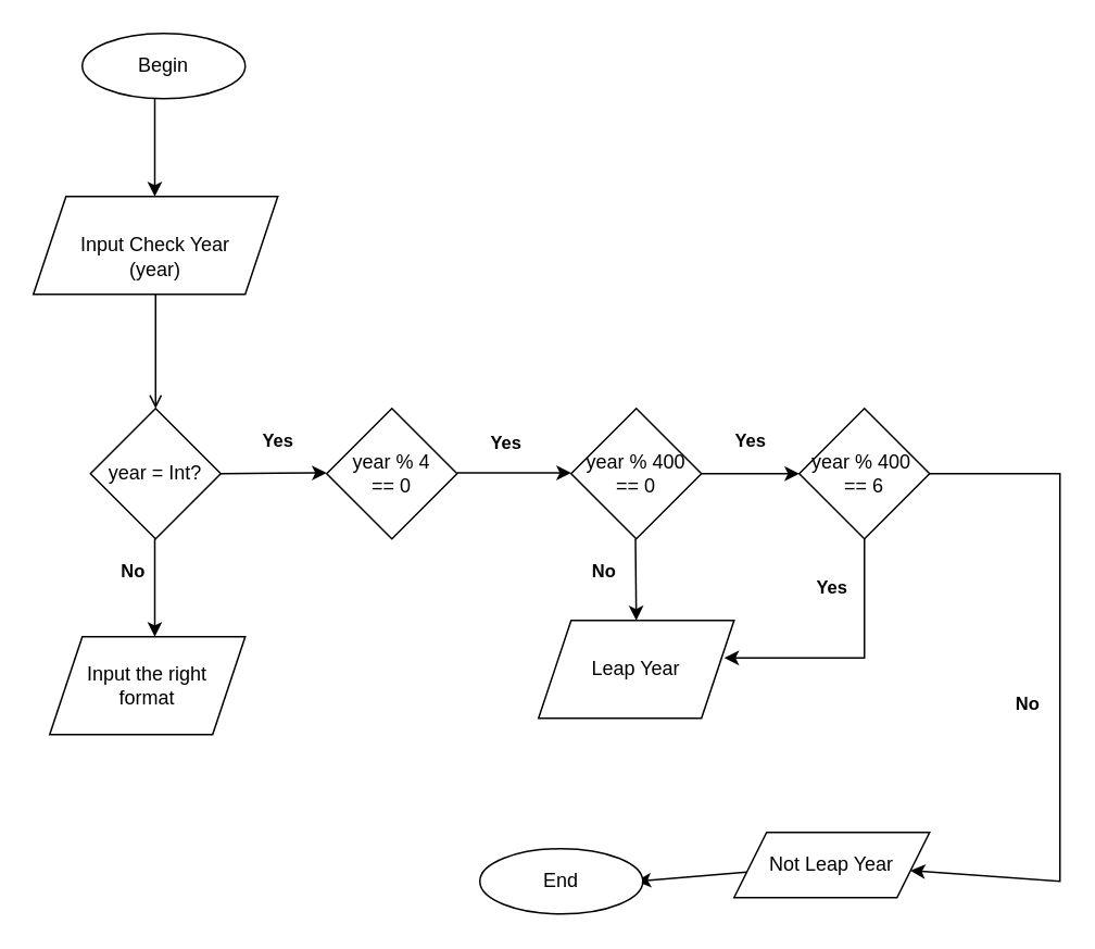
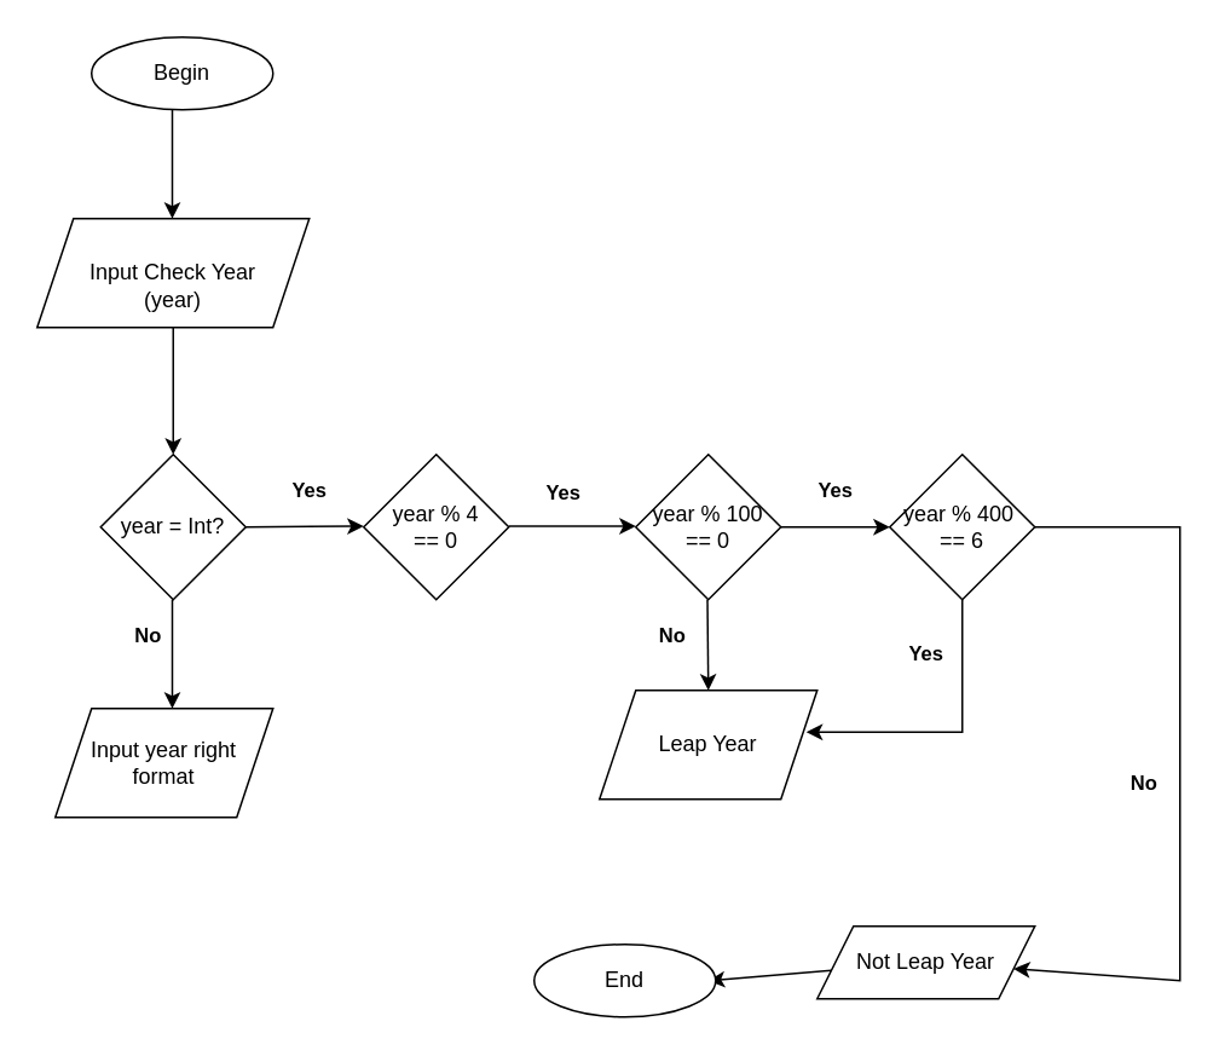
  <mxCell id="0" />
  <mxCell id="1" parent="0" />
  <mxCell id="2" value="Begin" style="ellipse;whiteSpace=wrap;html=1;" vertex="1" parent="1"><mxGeometry x="50" y="20" width="100" height="40" as="geometry" /></mxCell>
- <mxCell id="3" style="edgeStyle=orthogonalEdgeStyle;rounded=0;orthogonalLoop=1;jettySize=auto;html=1;exitX=0.5;exitY=1;exitDx=0;exitDy=0;entryX=0.5;entryY=0;entryDx=0;entryDy=0;endArrow=open;" edge="1" parent="1" source="4" target="5"><mxGeometry relative="1" as="geometry"><Array as="points"><mxPoint x="95" y="180" /></Array></mxGeometry></mxCell>
+ <mxCell id="3" style="edgeStyle=orthogonalEdgeStyle;rounded=0;orthogonalLoop=1;jettySize=auto;html=1;exitX=0.5;exitY=1;exitDx=0;exitDy=0;entryX=0.5;entryY=0;entryDx=0;entryDy=0;" edge="1" parent="1" source="4" target="5"><mxGeometry relative="1" as="geometry"><Array as="points"><mxPoint x="95" y="180" /></Array></mxGeometry></mxCell>
  <mxCell id="4" value="&lt;br&gt;Input Check Year&lt;br&gt;(year)" style="shape=parallelogram;perimeter=parallelogramPerimeter;whiteSpace=wrap;html=1;fixedSize=1;" vertex="1" parent="1"><mxGeometry x="20" y="120" width="150" height="60" as="geometry" /></mxCell>
  <mxCell id="5" value="year = Int?" style="rhombus;whiteSpace=wrap;html=1;" vertex="1" parent="1"><mxGeometry x="55" y="250" width="80" height="80" as="geometry" /></mxCell>
  <mxCell id="6" value="year % 4&lt;br&gt;== 0" style="rhombus;whiteSpace=wrap;html=1;" vertex="1" parent="1"><mxGeometry x="200" y="250" width="80" height="80" as="geometry" /></mxCell>
- <mxCell id="7" value="year % 400&lt;br&gt;== 0" style="rhombus;whiteSpace=wrap;html=1;" vertex="1" parent="1"><mxGeometry x="350" y="250" width="80" height="80" as="geometry" /></mxCell>
+ <mxCell id="7" value="year % 100&lt;br&gt;== 0" style="rhombus;whiteSpace=wrap;html=1;" vertex="1" parent="1"><mxGeometry x="350" y="250" width="80" height="80" as="geometry" /></mxCell>
  <mxCell id="8" value="year % 400&amp;nbsp;&lt;br&gt;== 6" style="rhombus;whiteSpace=wrap;html=1;" vertex="1" parent="1"><mxGeometry x="490" y="250" width="80" height="80" as="geometry" /></mxCell>
  <mxCell id="9" value="Leap Year" style="shape=parallelogram;perimeter=parallelogramPerimeter;whiteSpace=wrap;html=1;fixedSize=1;" vertex="1" parent="1"><mxGeometry x="330" y="380" width="120" height="60" as="geometry" /></mxCell>
  <mxCell id="10" value="Yes" style="endArrow=classic;html=1;rounded=0;fontStyle=1" edge="1" parent="1"><mxGeometry x="-0.143" y="20" width="50" height="50" relative="1" as="geometry"><mxPoint x="280" y="289.5" as="sourcePoint" /><mxPoint x="350" y="289.5" as="targetPoint" /><Array as="points"><mxPoint x="300" y="289.5" /></Array><mxPoint y="1" as="offset" /></mxGeometry></mxCell>
  <mxCell id="11" value="Yes" style="endArrow=classic;html=1;rounded=0;exitX=1;exitY=0.5;exitDx=0;exitDy=0;fontStyle=1;align=center;" edge="1" parent="1" source="5"><mxGeometry x="0.082" y="20" width="50" height="50" relative="1" as="geometry"><mxPoint x="140" y="289.5" as="sourcePoint" /><mxPoint x="200" y="289.5" as="targetPoint" /><mxPoint as="offset" /></mxGeometry></mxCell>
  <mxCell id="12" value="No" style="endArrow=classic;html=1;rounded=0;fontStyle=1" edge="1" parent="1"><mxGeometry x="-0.2" y="-20" width="50" height="50" relative="1" as="geometry"><mxPoint x="389.5" y="330" as="sourcePoint" /><mxPoint x="390" y="380" as="targetPoint" /><Array as="points" /><mxPoint as="offset" /></mxGeometry></mxCell>
  <mxCell id="13" value="Yes" style="endArrow=classic;html=1;rounded=0;fontStyle=1" edge="1" parent="1" target="8"><mxGeometry y="20" width="50" height="50" relative="1" as="geometry"><mxPoint x="430" y="290" as="sourcePoint" /><mxPoint x="480" y="240" as="targetPoint" /><mxPoint as="offset" /></mxGeometry></mxCell>
  <mxCell id="14" value="Yes" style="endArrow=classic;html=1;rounded=0;entryX=0.95;entryY=0.383;entryDx=0;entryDy=0;entryPerimeter=0;fontStyle=1" edge="1" parent="1" target="9"><mxGeometry x="-0.623" y="-20" width="50" height="50" relative="1" as="geometry"><mxPoint x="530" y="330" as="sourcePoint" /><mxPoint x="580" y="280" as="targetPoint" /><Array as="points"><mxPoint x="530" y="403" /></Array><mxPoint as="offset" /></mxGeometry></mxCell>
- <mxCell id="15" value="Input the right &lt;br&gt;format" style="shape=parallelogram;perimeter=parallelogramPerimeter;whiteSpace=wrap;html=1;fixedSize=1;" vertex="1" parent="1"><mxGeometry x="30" y="390" width="120" height="60" as="geometry" /></mxCell>
+ <mxCell id="15" value="Input year right &lt;br&gt;format" style="shape=parallelogram;perimeter=parallelogramPerimeter;whiteSpace=wrap;html=1;fixedSize=1;" vertex="1" parent="1"><mxGeometry x="30" y="390" width="120" height="60" as="geometry" /></mxCell>
  <mxCell id="16" value="No" style="endArrow=classic;html=1;rounded=0;fontStyle=1" edge="1" parent="1"><mxGeometry x="-0.333" y="-14" width="50" height="50" relative="1" as="geometry"><mxPoint x="94.5" y="330" as="sourcePoint" /><mxPoint x="94.5" y="390" as="targetPoint" /><mxPoint as="offset" /></mxGeometry></mxCell>
  <mxCell id="17" value="No" style="endArrow=classic;html=1;rounded=0;fontStyle=1" edge="1" parent="1" target="18"><mxGeometry x="0.048" y="-20" width="50" height="50" relative="1" as="geometry"><mxPoint x="570" y="290" as="sourcePoint" /><mxPoint x="510" y="540" as="targetPoint" /><Array as="points"><mxPoint x="650" y="290" /><mxPoint x="650" y="540" /></Array><mxPoint as="offset" /></mxGeometry></mxCell>
  <mxCell id="18" value="Not Leap Year" style="shape=parallelogram;perimeter=parallelogramPerimeter;whiteSpace=wrap;html=1;fixedSize=1;" vertex="1" parent="1"><mxGeometry x="450" y="510" width="120" height="40" as="geometry" /></mxCell>
  <mxCell id="19" value="" style="endArrow=classic;html=1;rounded=0;" edge="1" parent="1" source="18"><mxGeometry width="50" height="50" relative="1" as="geometry"><mxPoint x="340" y="560" as="sourcePoint" /><mxPoint x="390" y="540" as="targetPoint" /></mxGeometry></mxCell>
  <mxCell id="20" value="End" style="ellipse;whiteSpace=wrap;html=1;" vertex="1" parent="1"><mxGeometry x="294" y="520" width="100" height="40" as="geometry" /></mxCell>
  <mxCell id="21" value="" style="endArrow=classic;html=1;rounded=0;" edge="1" parent="1"><mxGeometry width="50" height="50" relative="1" as="geometry"><mxPoint x="94.5" y="60" as="sourcePoint" /><mxPoint x="94.5" y="120" as="targetPoint" /></mxGeometry></mxCell>
